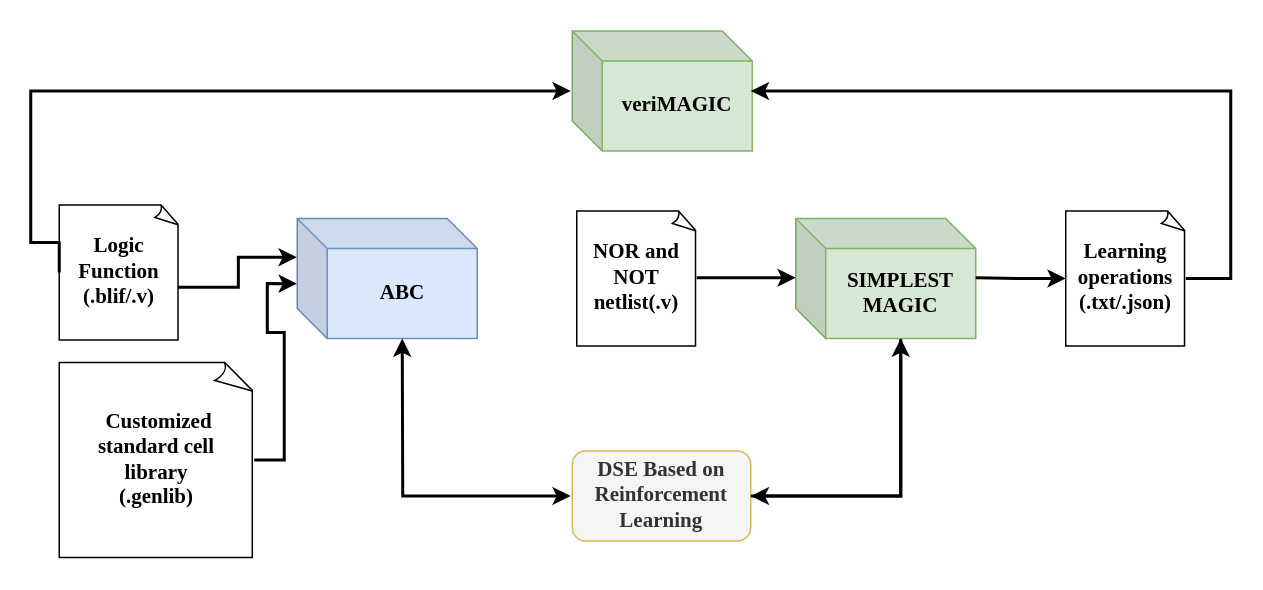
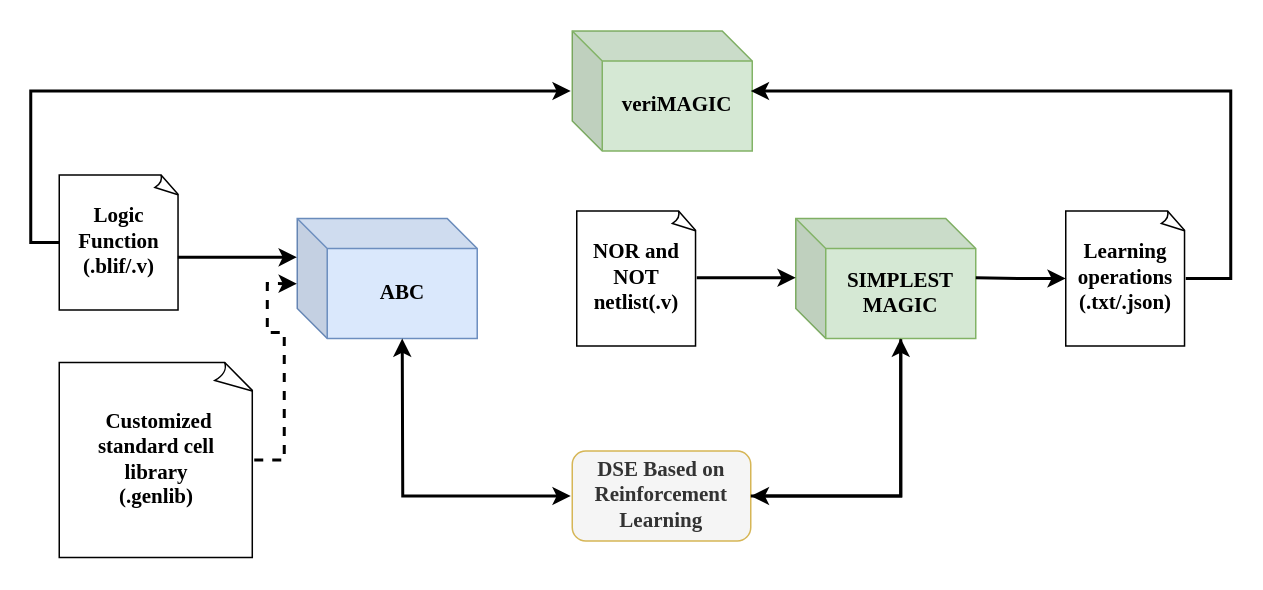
  <mxCell id="0" />
  <mxCell id="1" parent="0" />
- <mxCell id="2" value="&lt;font face=&quot;Times New Roman&quot; style=&quot;font-size: 14px;&quot;&gt;&lt;b&gt;Logic Function&lt;/b&gt;&lt;/font&gt;&lt;div&gt;&lt;font style=&quot;font-size: 14px;&quot; face=&quot;Times New Roman&quot;&gt;&lt;b&gt;(.blif/.v)&lt;/b&gt;&lt;/font&gt;&lt;/div&gt;" style="whiteSpace=wrap;html=1;shape=mxgraph.basic.document;container=0;" vertex="1" parent="1"><mxGeometry x="39" y="136" width="80" height="90" as="geometry" /></mxCell>
+ <mxCell id="2" value="&lt;font face=&quot;Times New Roman&quot; style=&quot;font-size: 14px;&quot;&gt;&lt;b&gt;Logic Function&lt;/b&gt;&lt;/font&gt;&lt;div&gt;&lt;font style=&quot;font-size: 14px;&quot; face=&quot;Times New Roman&quot;&gt;&lt;b&gt;(.blif/.v)&lt;/b&gt;&lt;/font&gt;&lt;/div&gt;" style="whiteSpace=wrap;html=1;shape=mxgraph.basic.document;container=0;" vertex="1" parent="1"><mxGeometry x="39" y="116" width="80" height="90" as="geometry" /></mxCell>
  <mxCell id="3" value="&lt;font face=&quot;Times New Roman&quot; style=&quot;font-size: 14px;&quot;&gt;&lt;b&gt;ABC&lt;/b&gt;&lt;/font&gt;" style="shape=cube;whiteSpace=wrap;html=1;boundedLbl=1;backgroundOutline=1;darkOpacity=0.05;darkOpacity2=0.1;fillColor=#dae8fc;strokeColor=#6c8ebf;container=0;" vertex="1" parent="1"><mxGeometry x="197.65" y="145" width="120" height="80" as="geometry" /></mxCell>
  <mxCell id="4" style="edgeStyle=orthogonalEdgeStyle;rounded=0;orthogonalLoop=1;jettySize=auto;html=1;strokeWidth=2;exitX=0.988;exitY=0.61;exitDx=0;exitDy=0;exitPerimeter=0;entryX=-0.002;entryY=0.323;entryDx=0;entryDy=0;entryPerimeter=0;" edge="1" parent="1" source="2" target="3"><mxGeometry relative="1" as="geometry"><mxPoint x="120" y="157" as="sourcePoint" /><mxPoint x="197" y="159" as="targetPoint" /><Array as="points" /></mxGeometry></mxCell>
  <mxCell id="5" style="edgeStyle=orthogonalEdgeStyle;rounded=0;orthogonalLoop=1;jettySize=auto;html=1;exitX=0;exitY=0;exitDx=70;exitDy=80;exitPerimeter=0;entryX=1;entryY=0.5;entryDx=0;entryDy=0;strokeWidth=2;" edge="1" parent="1" source="6" target="10"><mxGeometry relative="1" as="geometry" /></mxCell>
  <mxCell id="6" value="&lt;font style=&quot;font-size: 14px;&quot; face=&quot;Times New Roman&quot;&gt;&lt;b&gt;SIMPLEST MAGIC&lt;/b&gt;&lt;/font&gt;" style="shape=cube;whiteSpace=wrap;html=1;boundedLbl=1;backgroundOutline=1;darkOpacity=0.05;darkOpacity2=0.1;fillColor=#d5e8d4;strokeColor=#82b366;container=0;" vertex="1" parent="1"><mxGeometry x="530" y="145" width="120" height="80" as="geometry" /></mxCell>
  <mxCell id="7" value="&lt;font face=&quot;Times New Roman&quot; style=&quot;font-size: 14px;&quot;&gt;&lt;b&gt;NOR and NOT netlist(.v)&lt;/b&gt;&lt;/font&gt;" style="whiteSpace=wrap;html=1;shape=mxgraph.basic.document;container=0;" vertex="1" parent="1"><mxGeometry x="384" y="140" width="80" height="90" as="geometry" /></mxCell>
  <mxCell id="8" value="&lt;font face=&quot;Times New Roman&quot; style=&quot;font-size: 14px;&quot;&gt;&lt;b&gt;Learning operations&lt;/b&gt;&lt;/font&gt;&lt;div&gt;&lt;font face=&quot;Times New Roman&quot; style=&quot;font-size: 14px;&quot;&gt;&lt;b&gt;(.txt/.json)&lt;/b&gt;&lt;/font&gt;&lt;/div&gt;" style="whiteSpace=wrap;html=1;shape=mxgraph.basic.document;container=0;" vertex="1" parent="1"><mxGeometry x="710" y="140" width="80" height="90" as="geometry" /></mxCell>
  <mxCell id="9" value="" style="endArrow=classic;startArrow=classic;html=1;rounded=0;exitX=0;exitY=0;exitDx=70;exitDy=80;exitPerimeter=0;strokeWidth=2;" edge="1" parent="1" source="3"><mxGeometry width="50" height="50" relative="1" as="geometry"><mxPoint x="154.81" y="326.25" as="sourcePoint" /><mxPoint x="380" y="330" as="targetPoint" /><Array as="points"><mxPoint x="268" y="330" /></Array></mxGeometry></mxCell>
  <mxCell id="10" value="&lt;font color=&quot;#333333&quot;&gt;&lt;span style=&quot;font-size: 14px;&quot;&gt;&lt;b&gt;DSE Based on Reinforcement Learning&lt;/b&gt;&lt;/span&gt;&lt;/font&gt;" style="rounded=1;whiteSpace=wrap;html=1;fontFamily=Times New Roman;fillColor=#f5f5f5;strokeColor=#d6b656;container=0;" vertex="1" parent="1"><mxGeometry x="381" y="300" width="119" height="60" as="geometry" /></mxCell>
  <mxCell id="11" value="&lt;font face=&quot;Times New Roman&quot;&gt;&lt;span style=&quot;font-size: 14px;&quot;&gt;&lt;b&gt;veriMAGIC&lt;/b&gt;&lt;/span&gt;&lt;/font&gt;" style="shape=cube;whiteSpace=wrap;html=1;boundedLbl=1;backgroundOutline=1;darkOpacity=0.05;darkOpacity2=0.1;fillColor=#d5e8d4;strokeColor=#82b366;container=0;" vertex="1" parent="1"><mxGeometry x="381" y="20" width="120" height="80" as="geometry" /></mxCell>
  <mxCell id="12" style="edgeStyle=orthogonalEdgeStyle;rounded=0;orthogonalLoop=1;jettySize=auto;html=1;exitX=0;exitY=0.5;exitDx=0;exitDy=0;exitPerimeter=0;strokeWidth=2;" edge="1" parent="1" source="2"><mxGeometry relative="1" as="geometry"><mxPoint x="380" y="60" as="targetPoint" /><Array as="points"><mxPoint x="20" y="161" /><mxPoint x="20" y="60" /></Array></mxGeometry></mxCell>
  <mxCell id="13" style="edgeStyle=orthogonalEdgeStyle;rounded=0;orthogonalLoop=1;jettySize=auto;html=1;strokeWidth=2;" edge="1" parent="1" source="8"><mxGeometry relative="1" as="geometry"><mxPoint x="500" y="60" as="targetPoint" /><Array as="points"><mxPoint x="820" y="185" /><mxPoint x="820" y="60" /></Array></mxGeometry></mxCell>
  <mxCell id="14" value="&amp;nbsp;&lt;font face=&quot;Times New Roman&quot; style=&quot;font-size: 14px;&quot;&gt;&lt;b&gt;Customized &lt;br&gt;standard cell &lt;br&gt;library&lt;/b&gt;&lt;/font&gt;&lt;div&gt;&lt;font face=&quot;Times New Roman&quot; style=&quot;font-size: 14px;&quot;&gt;&lt;b&gt;(.genlib)&lt;/b&gt;&lt;/font&gt;&lt;/div&gt;" style="whiteSpace=wrap;html=1;shape=mxgraph.basic.document;container=0;" vertex="1" parent="1"><mxGeometry x="39" y="241" width="130" height="130" as="geometry" /></mxCell>
- <mxCell id="15" style="edgeStyle=orthogonalEdgeStyle;rounded=0;orthogonalLoop=1;jettySize=auto;html=1;exitX=1;exitY=0.5;exitDx=0;exitDy=0;exitPerimeter=0;entryX=-0.002;entryY=0.543;entryDx=0;entryDy=0;entryPerimeter=0;strokeWidth=2;" edge="1" parent="1" source="14" target="3"><mxGeometry relative="1" as="geometry" /></mxCell>
+ <mxCell id="15" style="edgeStyle=orthogonalEdgeStyle;rounded=0;orthogonalLoop=1;jettySize=auto;html=1;exitX=1;exitY=0.5;exitDx=0;exitDy=0;exitPerimeter=0;entryX=-0.002;entryY=0.543;entryDx=0;entryDy=0;entryPerimeter=0;strokeWidth=2;dashed=1;" edge="1" parent="1" source="14" target="3"><mxGeometry relative="1" as="geometry" /></mxCell>
  <mxCell id="16" style="edgeStyle=orthogonalEdgeStyle;rounded=0;orthogonalLoop=1;jettySize=auto;html=1;entryX=0;entryY=0.5;entryDx=0;entryDy=0;entryPerimeter=0;strokeWidth=2;" edge="1" parent="1"><mxGeometry relative="1" as="geometry"><mxPoint x="464" y="184.5" as="sourcePoint" /><mxPoint x="530" y="184.5" as="targetPoint" /></mxGeometry></mxCell>
  <mxCell id="17" style="edgeStyle=orthogonalEdgeStyle;rounded=0;orthogonalLoop=1;jettySize=auto;html=1;strokeWidth=2;" edge="1" parent="1"><mxGeometry relative="1" as="geometry"><mxPoint x="650" y="184.5" as="sourcePoint" /><mxPoint x="710" y="185" as="targetPoint" /></mxGeometry></mxCell>
  <mxCell id="18" style="edgeStyle=orthogonalEdgeStyle;rounded=0;orthogonalLoop=1;jettySize=auto;html=1;exitX=1;exitY=0.5;exitDx=0;exitDy=0;entryX=0;entryY=0;entryDx=70;entryDy=80;entryPerimeter=0;strokeWidth=2;" edge="1" parent="1" source="10" target="6"><mxGeometry relative="1" as="geometry" /></mxCell>
